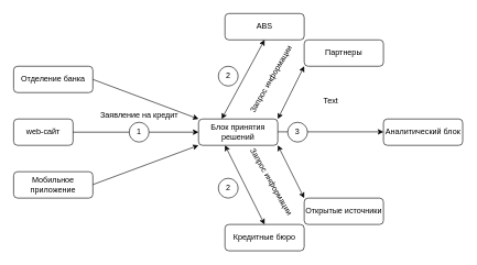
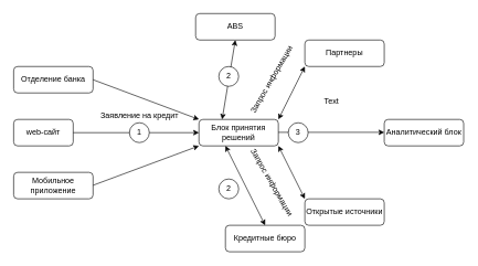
  <mxCell id="0" />
  <mxCell id="1" parent="0" />
  <mxCell id="2" value="Отделение банка" style="rounded=1;whiteSpace=wrap;html=1;" vertex="1" parent="1"><mxGeometry x="20" y="100" width="120" height="40" as="geometry" /></mxCell>
  <mxCell id="3" value="web-сайт" style="rounded=1;whiteSpace=wrap;html=1;" vertex="1" parent="1"><mxGeometry x="20" y="180" width="90" height="40" as="geometry" /></mxCell>
  <mxCell id="4" value="Мобильное приложение" style="rounded=1;whiteSpace=wrap;html=1;" vertex="1" parent="1"><mxGeometry x="20" y="260" width="120" height="40" as="geometry" /></mxCell>
  <mxCell id="5" value="Блок принятия решений" style="rounded=1;whiteSpace=wrap;html=1;" vertex="1" parent="1"><mxGeometry x="300" y="180" width="120" height="40" as="geometry" /></mxCell>
  <mxCell id="6" value="" style="endArrow=classic;html=1;rounded=0;exitX=1;exitY=0.5;exitDx=0;exitDy=0;entryX=0;entryY=0.5;entryDx=0;entryDy=0;" edge="1" parent="1" source="3" target="5"><mxGeometry width="50" height="50" relative="1" as="geometry"><mxPoint x="540" y="330" as="sourcePoint" /><mxPoint x="590" y="280" as="targetPoint" /></mxGeometry></mxCell>
  <mxCell id="7" value="" style="endArrow=classic;html=1;rounded=0;exitX=1;exitY=0.5;exitDx=0;exitDy=0;entryX=0;entryY=1;entryDx=0;entryDy=0;" edge="1" parent="1" target="5"><mxGeometry width="50" height="50" relative="1" as="geometry"><mxPoint x="140" y="279.5" as="sourcePoint" /><mxPoint x="300" y="200" as="targetPoint" /></mxGeometry></mxCell>
  <mxCell id="8" value="" style="endArrow=classic;html=1;rounded=0;exitX=1;exitY=0.5;exitDx=0;exitDy=0;entryX=0;entryY=0;entryDx=0;entryDy=0;" edge="1" parent="1" source="2" target="5"><mxGeometry width="50" height="50" relative="1" as="geometry"><mxPoint x="150" y="119.5" as="sourcePoint" /><mxPoint x="310" y="119.5" as="targetPoint" /></mxGeometry></mxCell>
  <mxCell id="9" value="1" style="ellipse;whiteSpace=wrap;html=1;aspect=fixed;" vertex="1" parent="1"><mxGeometry x="195" y="185" width="30" height="30" as="geometry" /></mxCell>
  <mxCell id="10" value="Заявление на кредит" style="text;html=1;align=center;verticalAlign=middle;resizable=0;points=[];autosize=1;strokeColor=none;fillColor=none;" vertex="1" parent="1"><mxGeometry x="140" y="160" width="140" height="30" as="geometry" /></mxCell>
- <mxCell id="11" value="ABS" style="rounded=1;whiteSpace=wrap;html=1;" vertex="1" parent="1"><mxGeometry x="340" y="20" width="120" height="40" as="geometry" /></mxCell>
+ <mxCell id="11" value="ABS" style="rounded=1;whiteSpace=wrap;html=1;" vertex="1" parent="1"><mxGeometry x="295" y="20" width="120" height="40" as="geometry" /></mxCell>
  <mxCell id="12" value="Партнеры" style="rounded=1;whiteSpace=wrap;html=1;" vertex="1" parent="1"><mxGeometry x="460" y="60" width="120" height="40" as="geometry" /></mxCell>
  <mxCell id="13" value="Открытые источники" style="rounded=1;whiteSpace=wrap;html=1;" vertex="1" parent="1"><mxGeometry x="460" y="300" width="120" height="40" as="geometry" /></mxCell>
  <mxCell id="14" value="Кредитные бюро" style="rounded=1;whiteSpace=wrap;html=1;" vertex="1" parent="1"><mxGeometry x="340" y="340" width="120" height="40" as="geometry" /></mxCell>
  <mxCell id="15" value="" style="endArrow=classic;startArrow=classic;html=1;rounded=0;entryX=0.5;entryY=1;entryDx=0;entryDy=0;" edge="1" parent="1" target="11"><mxGeometry width="50" height="50" relative="1" as="geometry"><mxPoint x="335" y="180" as="sourcePoint" /><mxPoint x="385" y="130" as="targetPoint" /></mxGeometry></mxCell>
  <mxCell id="16" value="" style="endArrow=classic;startArrow=classic;html=1;rounded=0;entryX=0;entryY=1;entryDx=0;entryDy=0;exitX=1;exitY=0;exitDx=0;exitDy=0;" edge="1" parent="1" source="5" target="12"><mxGeometry width="50" height="50" relative="1" as="geometry"><mxPoint x="410" y="180" as="sourcePoint" /><mxPoint x="460" y="130" as="targetPoint" /></mxGeometry></mxCell>
  <mxCell id="17" value="" style="endArrow=classic;startArrow=classic;html=1;rounded=0;entryX=0;entryY=0;entryDx=0;entryDy=0;" edge="1" parent="1" target="13"><mxGeometry width="50" height="50" relative="1" as="geometry"><mxPoint x="420" y="220" as="sourcePoint" /><mxPoint x="470" y="143" as="targetPoint" /></mxGeometry></mxCell>
  <mxCell id="18" value="" style="endArrow=classic;startArrow=classic;html=1;rounded=0;entryX=0.5;entryY=1;entryDx=0;entryDy=0;exitX=0.5;exitY=0;exitDx=0;exitDy=0;" edge="1" parent="1" source="14"><mxGeometry width="50" height="50" relative="1" as="geometry"><mxPoint x="275" y="340" as="sourcePoint" /><mxPoint x="340" y="220" as="targetPoint" /></mxGeometry></mxCell>
  <mxCell id="19" value="Запрос информации&lt;br&gt;" style="text;html=1;align=center;verticalAlign=middle;resizable=0;points=[];autosize=1;strokeColor=none;fillColor=none;rotation=-60;" vertex="1" parent="1"><mxGeometry x="340" y="105" width="140" height="30" as="geometry" /></mxCell>
  <mxCell id="20" value="Запрос информации&lt;br&gt;" style="text;html=1;align=center;verticalAlign=middle;resizable=0;points=[];autosize=1;strokeColor=none;fillColor=none;rotation=60;" vertex="1" parent="1"><mxGeometry x="340" y="260" width="140" height="30" as="geometry" /></mxCell>
  <mxCell id="21" value="2" style="ellipse;whiteSpace=wrap;html=1;aspect=fixed;" vertex="1" parent="1"><mxGeometry x="330" y="100" width="30" height="30" as="geometry" /></mxCell>
  <mxCell id="22" value="2" style="ellipse;whiteSpace=wrap;html=1;aspect=fixed;" vertex="1" parent="1"><mxGeometry x="330" y="270" width="30" height="30" as="geometry" /></mxCell>
  <mxCell id="23" value="" style="endArrow=classic;html=1;rounded=0;exitX=1;exitY=0.5;exitDx=0;exitDy=0;entryX=0;entryY=0.5;entryDx=0;entryDy=0;" edge="1" parent="1"><mxGeometry width="50" height="50" relative="1" as="geometry"><mxPoint x="420" y="199.5" as="sourcePoint" /><mxPoint x="580" y="199.5" as="targetPoint" /></mxGeometry></mxCell>
  <mxCell id="24" value="3" style="ellipse;whiteSpace=wrap;html=1;aspect=fixed;" vertex="1" parent="1"><mxGeometry x="435" y="185" width="30" height="30" as="geometry" /></mxCell>
  <mxCell id="25" value="Аналитический блок&lt;br&gt;" style="rounded=1;whiteSpace=wrap;html=1;" vertex="1" parent="1"><mxGeometry x="580" y="180" width="120" height="40" as="geometry" /></mxCell>
  <mxCell id="26" value="Text" style="text;html=1;align=center;verticalAlign=middle;resizable=0;points=[];autosize=1;strokeColor=none;fillColor=none;" vertex="1" parent="1"><mxGeometry x="475" y="138" width="50" height="30" as="geometry" /></mxCell>
